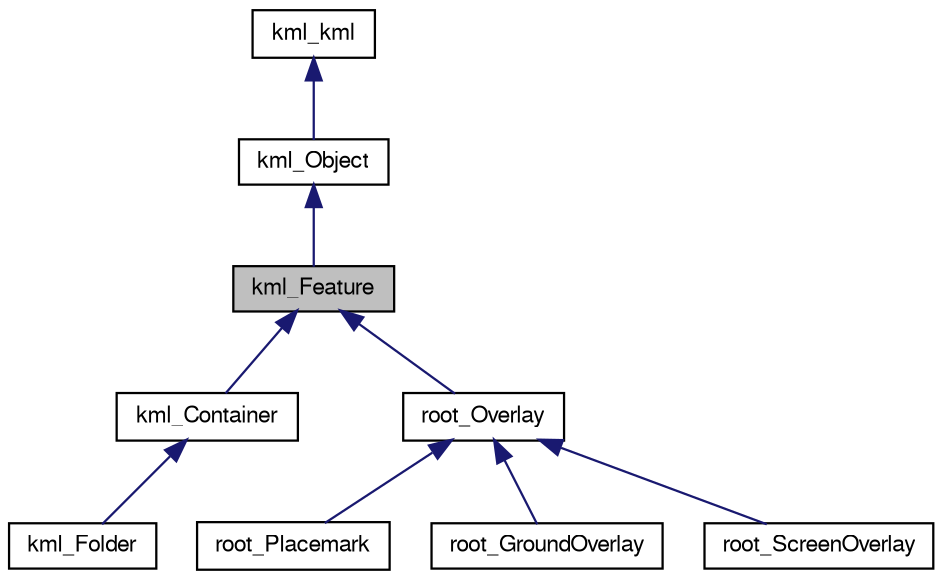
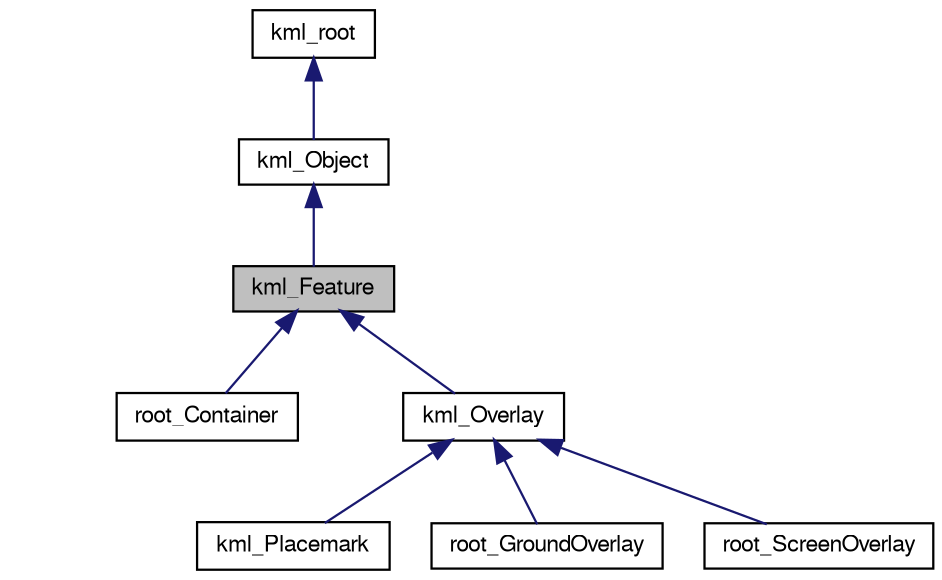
  digraph {
    node [color=black fontname=FreeSans fontsize=10 shape=record]
    edge [color=midnightblue dir=back fontname=FreeSans fontsize=10 labelfontname=FreeSans labelfontsize=10 style=solid]
    n1 [fillcolor=grey75 fontcolor=black height=0.2 label=kml_Feature style=filled width=0.4]
-   n2 [height=0.2 label=kml_Container width=0.4]
-   n3 [height=0.2 label=root_Overlay width=0.4]
-   n4 [height=0.2 label=kml_Folder width=0.4]
-   n5 [height=0.2 label=root_Placemark width=0.4]
+   n2 [height=0.2 label=root_Container width=0.4]
+   n3 [height=0.2 label=kml_Overlay width=0.4]
+   n5 [height=0.2 label=kml_Placemark width=0.4]
    n6 [height=0.2 label=root_GroundOverlay width=0.4]
    n7 [height=0.2 label=root_ScreenOverlay width=0.4]
    n8 [height=0.2 label=kml_Object width=0.4]
-   n9 [height=0.2 label=kml_kml width=0.4]
+   n9 [height=0.2 label=kml_root width=0.4]
    n1 -> n2
    n1 -> n3
-   n2 -> n4
    n3 -> n5
    n3 -> n6
    n3 -> n7
    n8 -> n1
    n9 -> n8
  }
